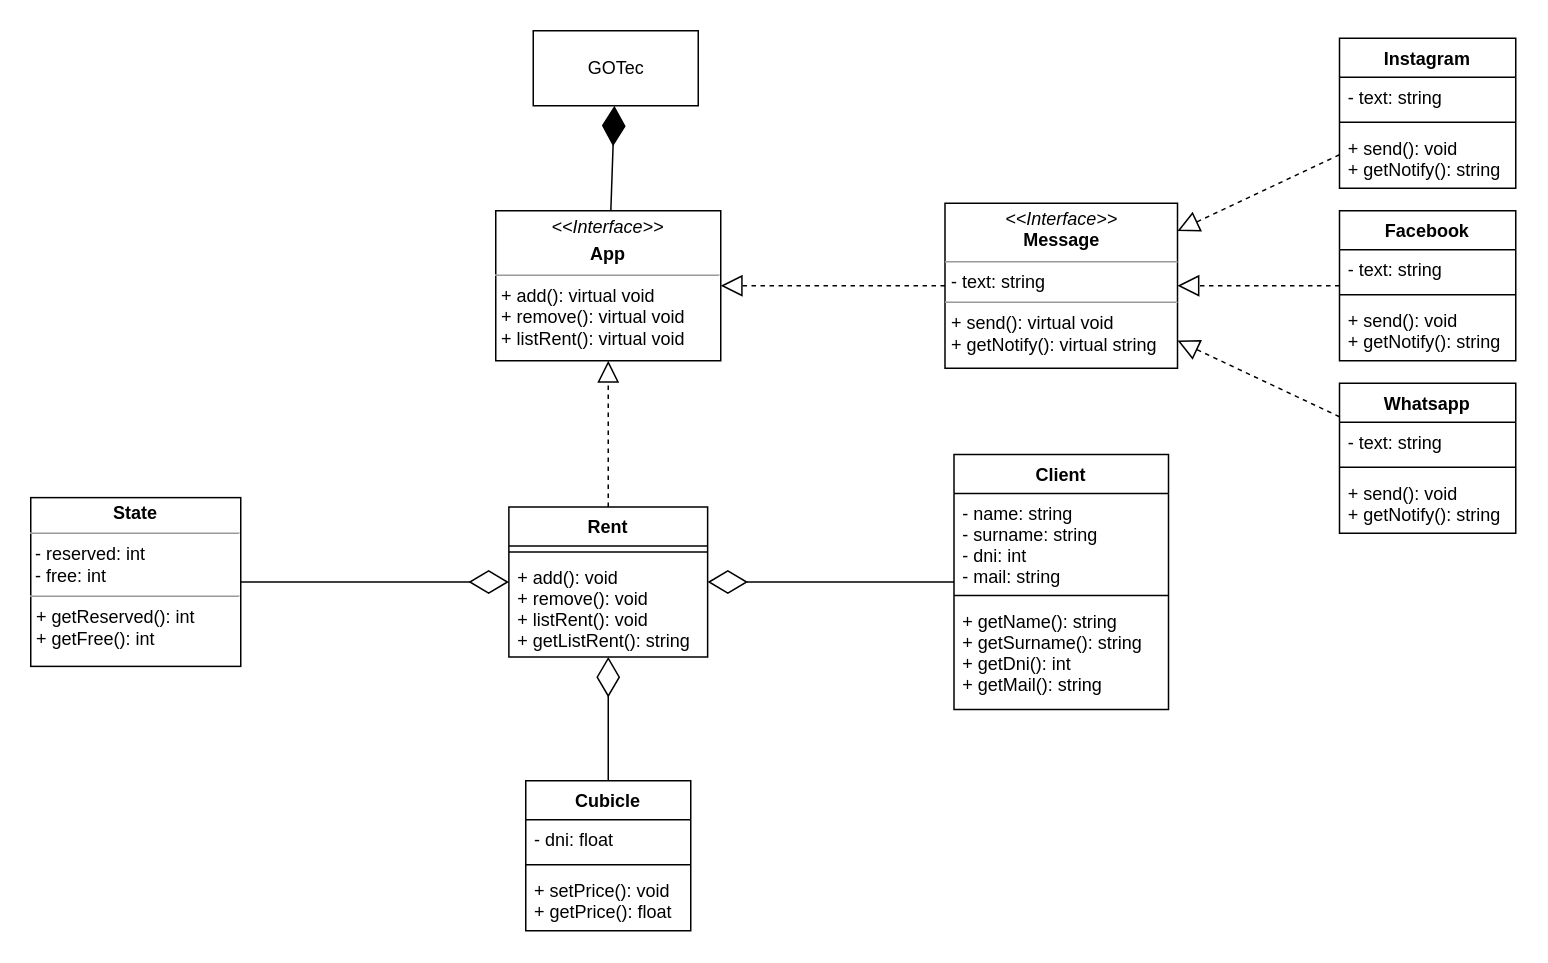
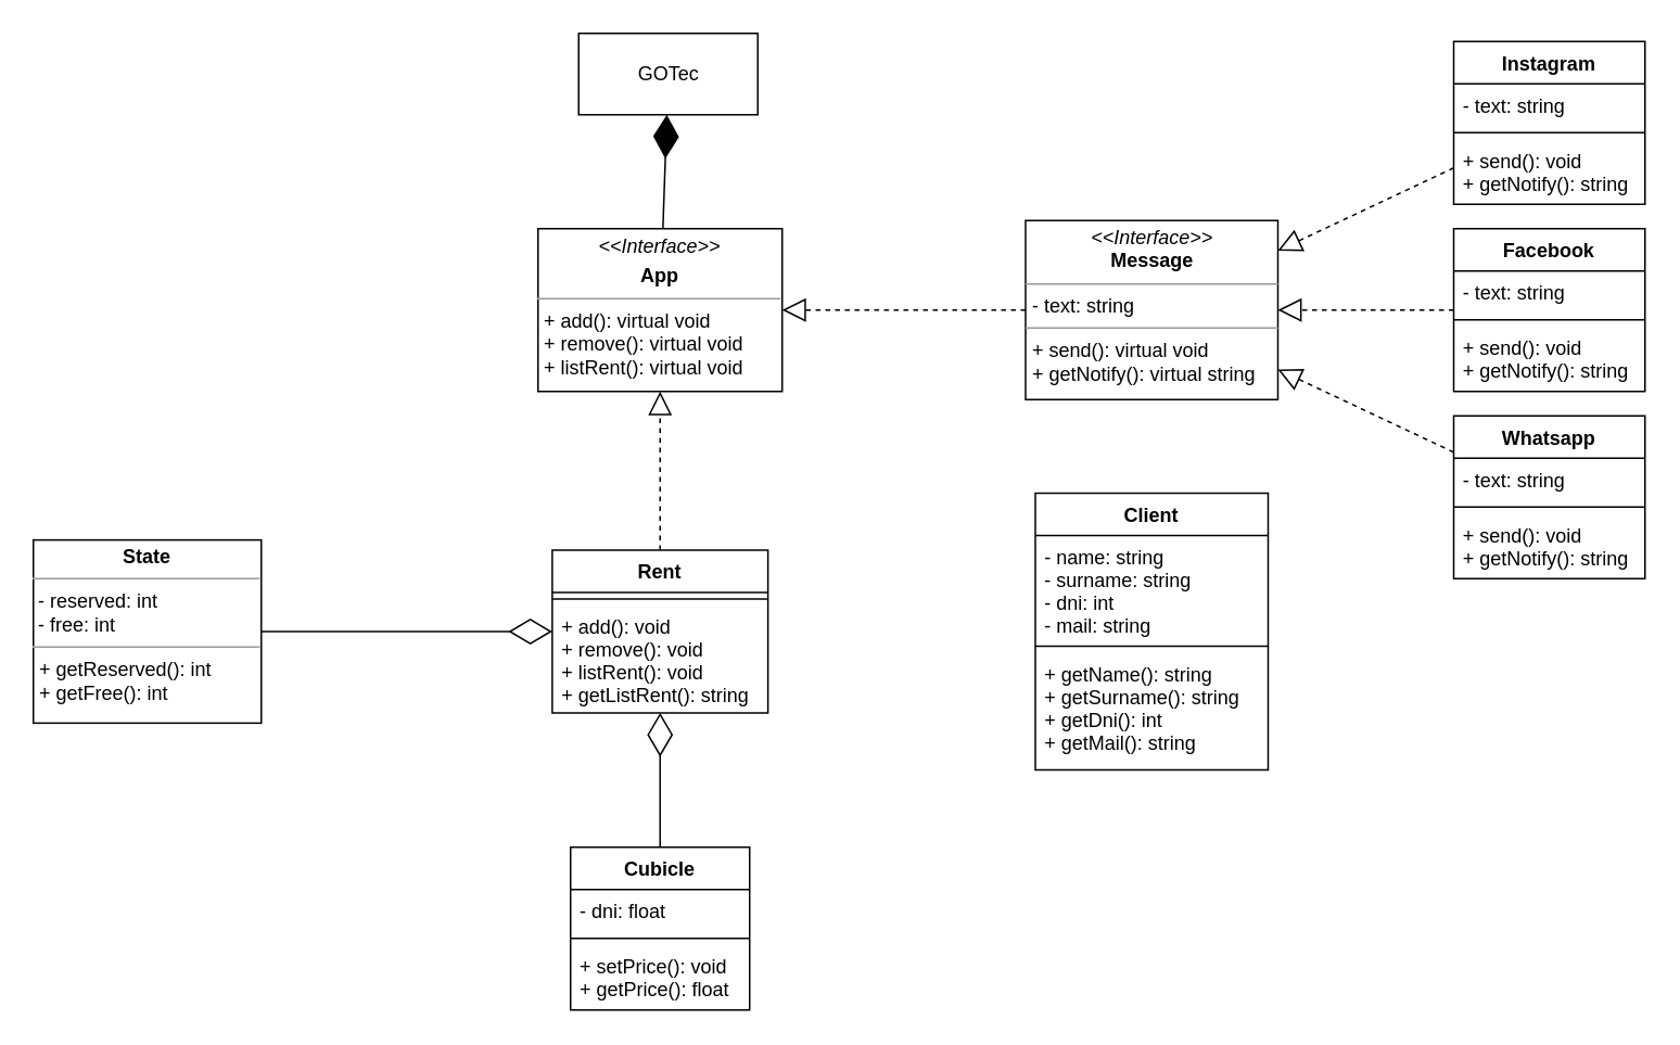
  <mxCell id="0" />
  <mxCell id="1" parent="0" />
  <mxCell id="2" value="Client" style="swimlane;fontStyle=1;align=center;verticalAlign=top;childLayout=stackLayout;horizontal=1;startSize=26;horizontalStack=0;resizeParent=1;resizeParentMax=0;resizeLast=0;collapsible=1;marginBottom=0;" parent="1" vertex="1"><mxGeometry x="635.5" y="302.5" width="143" height="170" as="geometry" /></mxCell>
  <mxCell id="3" value="- name: string&#10;- surname: string&#10;- dni: int&#10;- mail: string&#10;" style="text;strokeColor=none;fillColor=none;align=left;verticalAlign=top;spacingLeft=4;spacingRight=4;overflow=hidden;rotatable=0;points=[[0,0.5],[1,0.5]];portConstraint=eastwest;" parent="2" vertex="1"><mxGeometry y="26" width="143" height="64" as="geometry" /></mxCell>
  <mxCell id="4" value="" style="line;strokeWidth=1;fillColor=none;align=left;verticalAlign=middle;spacingTop=-1;spacingLeft=3;spacingRight=3;rotatable=0;labelPosition=right;points=[];portConstraint=eastwest;strokeColor=inherit;" parent="2" vertex="1"><mxGeometry y="90" width="143" height="8" as="geometry" /></mxCell>
  <mxCell id="5" value="+ getName(): string&#10;+ getSurname(): string&#10;+ getDni(): int&#10;+ getMail(): string&#10;" style="text;strokeColor=none;fillColor=none;align=left;verticalAlign=top;spacingLeft=4;spacingRight=4;overflow=hidden;rotatable=0;points=[[0,0.5],[1,0.5]];portConstraint=eastwest;" parent="2" vertex="1"><mxGeometry y="98" width="143" height="72" as="geometry" /></mxCell>
  <mxCell id="6" value="&lt;div&gt;GOTec&lt;br&gt;&lt;/div&gt;" style="html=1;" parent="1" vertex="1"><mxGeometry x="355" y="20" width="110" height="50" as="geometry" /></mxCell>
  <mxCell id="7" value="&lt;p style=&quot;margin: 0px ; margin-top: 4px ; text-align: center&quot;&gt;&lt;i&gt;&amp;lt;&amp;lt;Interface&amp;gt;&amp;gt;&lt;/i&gt;&lt;/p&gt;&lt;p style=&quot;margin: 0px ; margin-top: 4px ; text-align: center&quot;&gt;&lt;b&gt;App&lt;/b&gt;&lt;/p&gt;&lt;hr size=&quot;1&quot;&gt;&lt;p style=&quot;margin: 0px ; margin-left: 4px&quot;&gt;+ add(): virtual void&lt;br&gt;+ remove(): virtual void&lt;/p&gt;&lt;p style=&quot;margin: 0px ; margin-left: 4px&quot;&gt;+ listRent(): virtual void&lt;/p&gt;" style="verticalAlign=top;align=left;overflow=fill;fontSize=12;fontFamily=Helvetica;html=1;" parent="1" vertex="1"><mxGeometry x="330" y="140" width="150" height="100" as="geometry" /></mxCell>
- <mxCell id="8" value="" style="endArrow=diamondThin;endFill=0;endSize=24;html=1;rounded=0;" parent="1" source="2" target="11" edge="1"><mxGeometry width="160" relative="1" as="geometry"><mxPoint x="530" y="75" as="sourcePoint" /><mxPoint x="500" y="335" as="targetPoint" /></mxGeometry></mxCell>
  <mxCell id="9" value="" style="endArrow=diamondThin;endFill=1;endSize=24;html=1;rounded=0;" parent="1" source="7" target="6" edge="1"><mxGeometry width="160" relative="1" as="geometry"><mxPoint x="430" y="305" as="sourcePoint" /><mxPoint x="590" y="305" as="targetPoint" /></mxGeometry></mxCell>
  <mxCell id="10" value="" style="endArrow=block;dashed=1;endFill=0;endSize=12;html=1;rounded=0;" parent="1" source="11" target="7" edge="1"><mxGeometry width="160" relative="1" as="geometry"><mxPoint x="374" y="335" as="sourcePoint" /><mxPoint x="590" y="305" as="targetPoint" /></mxGeometry></mxCell>
  <mxCell id="11" value="Rent" style="swimlane;fontStyle=1;align=center;verticalAlign=top;childLayout=stackLayout;horizontal=1;startSize=26;horizontalStack=0;resizeParent=1;resizeParentMax=0;resizeLast=0;collapsible=1;marginBottom=0;" parent="1" vertex="1"><mxGeometry x="338.75" y="337.5" width="132.5" height="100" as="geometry" /></mxCell>
  <mxCell id="12" value="" style="line;strokeWidth=1;fillColor=none;align=left;verticalAlign=middle;spacingTop=-1;spacingLeft=3;spacingRight=3;rotatable=0;labelPosition=right;points=[];portConstraint=eastwest;strokeColor=inherit;" parent="11" vertex="1"><mxGeometry y="26" width="132.5" height="8" as="geometry" /></mxCell>
  <mxCell id="13" value="+ add(): void&#10;+ remove(): void&#10;+ listRent(): void&#10;+ getListRent(): string" style="text;strokeColor=none;fillColor=none;align=left;verticalAlign=top;spacingLeft=4;spacingRight=4;overflow=hidden;rotatable=0;points=[[0,0.5],[1,0.5]];portConstraint=eastwest;" parent="11" vertex="1"><mxGeometry y="34" width="132.5" height="66" as="geometry" /></mxCell>
  <mxCell id="14" value="&lt;p style=&quot;margin: 0px ; margin-top: 4px ; text-align: center&quot;&gt;&lt;b&gt;State&lt;/b&gt;&lt;/p&gt;&lt;hr size=&quot;1&quot;&gt;&lt;div&gt;&amp;nbsp;- reserved: int&lt;br&gt;&lt;/div&gt;&lt;div&gt;&amp;nbsp;- free: int&lt;br&gt;&lt;/div&gt;&lt;hr size=&quot;1&quot;&gt;&lt;p style=&quot;margin: 0px ; margin-left: 4px&quot;&gt;+ getReserved(): int&lt;/p&gt;&lt;p style=&quot;margin: 0px ; margin-left: 4px&quot;&gt;+ getFree(): int&lt;br&gt;&lt;/p&gt;" style="verticalAlign=top;align=left;overflow=fill;fontSize=12;fontFamily=Helvetica;html=1;" parent="1" vertex="1"><mxGeometry x="20" y="331.25" width="140" height="112.5" as="geometry" /></mxCell>
  <mxCell id="15" value="" style="endArrow=diamondThin;endFill=0;endSize=24;html=1;rounded=0;" parent="1" source="14" target="11" edge="1"><mxGeometry width="160" relative="1" as="geometry"><mxPoint x="260" y="325" as="sourcePoint" /><mxPoint x="280" y="365" as="targetPoint" /></mxGeometry></mxCell>
  <mxCell id="16" value="Cubicle" style="swimlane;fontStyle=1;align=center;verticalAlign=top;childLayout=stackLayout;horizontal=1;startSize=26;horizontalStack=0;resizeParent=1;resizeParentMax=0;resizeLast=0;collapsible=1;marginBottom=0;" parent="1" vertex="1"><mxGeometry x="350" y="520" width="110" height="100" as="geometry" /></mxCell>
  <mxCell id="17" value="- dni: float" style="text;strokeColor=none;fillColor=none;align=left;verticalAlign=top;spacingLeft=4;spacingRight=4;overflow=hidden;rotatable=0;points=[[0,0.5],[1,0.5]];portConstraint=eastwest;" parent="16" vertex="1"><mxGeometry y="26" width="110" height="26" as="geometry" /></mxCell>
  <mxCell id="18" value="" style="line;strokeWidth=1;fillColor=none;align=left;verticalAlign=middle;spacingTop=-1;spacingLeft=3;spacingRight=3;rotatable=0;labelPosition=right;points=[];portConstraint=eastwest;strokeColor=inherit;" parent="16" vertex="1"><mxGeometry y="52" width="110" height="8" as="geometry" /></mxCell>
  <mxCell id="19" value="+ setPrice(): void&#10;+ getPrice(): float" style="text;strokeColor=none;fillColor=none;align=left;verticalAlign=top;spacingLeft=4;spacingRight=4;overflow=hidden;rotatable=0;points=[[0,0.5],[1,0.5]];portConstraint=eastwest;" parent="16" vertex="1"><mxGeometry y="60" width="110" height="40" as="geometry" /></mxCell>
  <mxCell id="20" value="" style="endArrow=block;dashed=1;endFill=0;endSize=12;html=1;rounded=0;" edge="1" parent="1" source="21" target="7"><mxGeometry width="160" relative="1" as="geometry"><mxPoint x="670" y="190" as="sourcePoint" /><mxPoint x="580" y="245" as="targetPoint" /></mxGeometry></mxCell>
  <mxCell id="21" value="&lt;p style=&quot;margin: 0px ; margin-top: 4px ; text-align: center&quot;&gt;&lt;i&gt;&amp;lt;&amp;lt;Interface&amp;gt;&amp;gt;&lt;/i&gt;&lt;br&gt;&lt;b&gt;Message&lt;/b&gt;&lt;/p&gt;&lt;hr size=&quot;1&quot;&gt;&lt;p style=&quot;margin: 0px ; margin-left: 4px&quot;&gt;- text: string&lt;/p&gt;&lt;hr size=&quot;1&quot;&gt;&lt;p style=&quot;margin: 0px ; margin-left: 4px&quot;&gt;+ send(): virtual void&lt;/p&gt;&lt;p style=&quot;margin: 0px ; margin-left: 4px&quot;&gt;+ getNotify(): virtual string&lt;/p&gt;" style="verticalAlign=top;align=left;overflow=fill;fontSize=12;fontFamily=Helvetica;html=1;" vertex="1" parent="1"><mxGeometry x="629.5" y="135" width="155" height="110" as="geometry" /></mxCell>
  <mxCell id="22" value="Whatsapp" style="swimlane;fontStyle=1;align=center;verticalAlign=top;childLayout=stackLayout;horizontal=1;startSize=26;horizontalStack=0;resizeParent=1;resizeParentMax=0;resizeLast=0;collapsible=1;marginBottom=0;" vertex="1" parent="1"><mxGeometry x="892.5" y="255" width="117.5" height="100" as="geometry" /></mxCell>
  <mxCell id="23" value="- text: string" style="text;strokeColor=none;fillColor=none;align=left;verticalAlign=top;spacingLeft=4;spacingRight=4;overflow=hidden;rotatable=0;points=[[0,0.5],[1,0.5]];portConstraint=eastwest;" vertex="1" parent="22"><mxGeometry y="26" width="117.5" height="26" as="geometry" /></mxCell>
  <mxCell id="24" value="" style="line;strokeWidth=1;fillColor=none;align=left;verticalAlign=middle;spacingTop=-1;spacingLeft=3;spacingRight=3;rotatable=0;labelPosition=right;points=[];portConstraint=eastwest;" vertex="1" parent="22"><mxGeometry y="52" width="117.5" height="8" as="geometry" /></mxCell>
  <mxCell id="25" value="+ send(): void&#10;+ getNotify(): string" style="text;strokeColor=none;fillColor=none;align=left;verticalAlign=top;spacingLeft=4;spacingRight=4;overflow=hidden;rotatable=0;points=[[0,0.5],[1,0.5]];portConstraint=eastwest;" vertex="1" parent="22"><mxGeometry y="60" width="117.5" height="40" as="geometry" /></mxCell>
  <mxCell id="26" value="" style="endArrow=block;dashed=1;endFill=0;endSize=12;html=1;" edge="1" parent="1" source="22" target="21"><mxGeometry width="160" relative="1" as="geometry"><mxPoint x="400" y="395" as="sourcePoint" /><mxPoint x="560" y="395" as="targetPoint" /></mxGeometry></mxCell>
  <mxCell id="27" value="Facebook" style="swimlane;fontStyle=1;align=center;verticalAlign=top;childLayout=stackLayout;horizontal=1;startSize=26;horizontalStack=0;resizeParent=1;resizeParentMax=0;resizeLast=0;collapsible=1;marginBottom=0;" vertex="1" parent="1"><mxGeometry x="892.5" y="140" width="117.5" height="100" as="geometry" /></mxCell>
  <mxCell id="28" value="- text: string" style="text;strokeColor=none;fillColor=none;align=left;verticalAlign=top;spacingLeft=4;spacingRight=4;overflow=hidden;rotatable=0;points=[[0,0.5],[1,0.5]];portConstraint=eastwest;" vertex="1" parent="27"><mxGeometry y="26" width="117.5" height="26" as="geometry" /></mxCell>
  <mxCell id="29" value="" style="line;strokeWidth=1;fillColor=none;align=left;verticalAlign=middle;spacingTop=-1;spacingLeft=3;spacingRight=3;rotatable=0;labelPosition=right;points=[];portConstraint=eastwest;" vertex="1" parent="27"><mxGeometry y="52" width="117.5" height="8" as="geometry" /></mxCell>
  <mxCell id="30" value="+ send(): void&#10;+ getNotify(): string" style="text;strokeColor=none;fillColor=none;align=left;verticalAlign=top;spacingLeft=4;spacingRight=4;overflow=hidden;rotatable=0;points=[[0,0.5],[1,0.5]];portConstraint=eastwest;" vertex="1" parent="27"><mxGeometry y="60" width="117.5" height="40" as="geometry" /></mxCell>
  <mxCell id="31" value="Instagram" style="swimlane;fontStyle=1;align=center;verticalAlign=top;childLayout=stackLayout;horizontal=1;startSize=26;horizontalStack=0;resizeParent=1;resizeParentMax=0;resizeLast=0;collapsible=1;marginBottom=0;" vertex="1" parent="1"><mxGeometry x="892.5" y="25" width="117.5" height="100" as="geometry" /></mxCell>
  <mxCell id="32" value="- text: string" style="text;strokeColor=none;fillColor=none;align=left;verticalAlign=top;spacingLeft=4;spacingRight=4;overflow=hidden;rotatable=0;points=[[0,0.5],[1,0.5]];portConstraint=eastwest;" vertex="1" parent="31"><mxGeometry y="26" width="117.5" height="26" as="geometry" /></mxCell>
  <mxCell id="33" value="" style="line;strokeWidth=1;fillColor=none;align=left;verticalAlign=middle;spacingTop=-1;spacingLeft=3;spacingRight=3;rotatable=0;labelPosition=right;points=[];portConstraint=eastwest;" vertex="1" parent="31"><mxGeometry y="52" width="117.5" height="8" as="geometry" /></mxCell>
  <mxCell id="34" value="+ send(): void&#10;+ getNotify(): string" style="text;strokeColor=none;fillColor=none;align=left;verticalAlign=top;spacingLeft=4;spacingRight=4;overflow=hidden;rotatable=0;points=[[0,0.5],[1,0.5]];portConstraint=eastwest;" vertex="1" parent="31"><mxGeometry y="60" width="117.5" height="40" as="geometry" /></mxCell>
  <mxCell id="35" value="" style="endArrow=block;dashed=1;endFill=0;endSize=12;html=1;" edge="1" parent="1" source="27" target="21"><mxGeometry width="160" relative="1" as="geometry"><mxPoint x="765.947" y="315" as="sourcePoint" /><mxPoint x="822.583" y="255" as="targetPoint" /></mxGeometry></mxCell>
  <mxCell id="36" value="" style="endArrow=block;dashed=1;endFill=0;endSize=12;html=1;" edge="1" parent="1" source="31" target="21"><mxGeometry width="160" relative="1" as="geometry"><mxPoint x="874.5" y="315" as="sourcePoint" /><mxPoint x="874.5" y="255" as="targetPoint" /></mxGeometry></mxCell>
  <mxCell id="37" value="" style="endArrow=diamondThin;endFill=0;endSize=24;html=1;rounded=0;" edge="1" parent="1" source="16" target="11"><mxGeometry width="160" relative="1" as="geometry"><mxPoint x="645.5" y="397.5" as="sourcePoint" /><mxPoint x="481.25" y="397.5" as="targetPoint" /></mxGeometry></mxCell>
